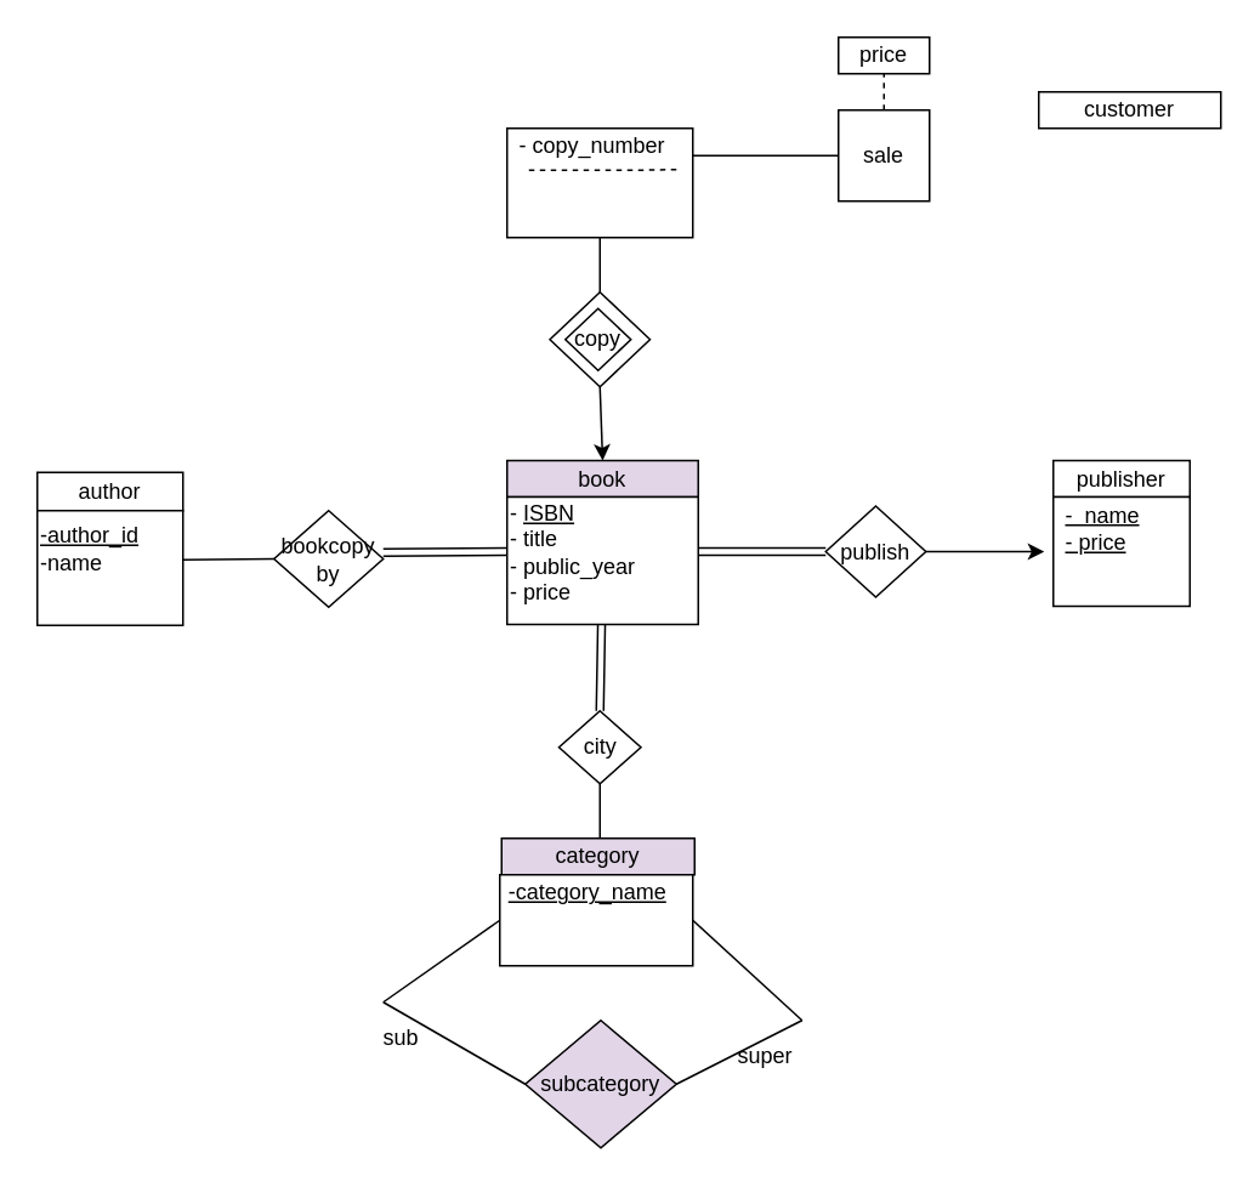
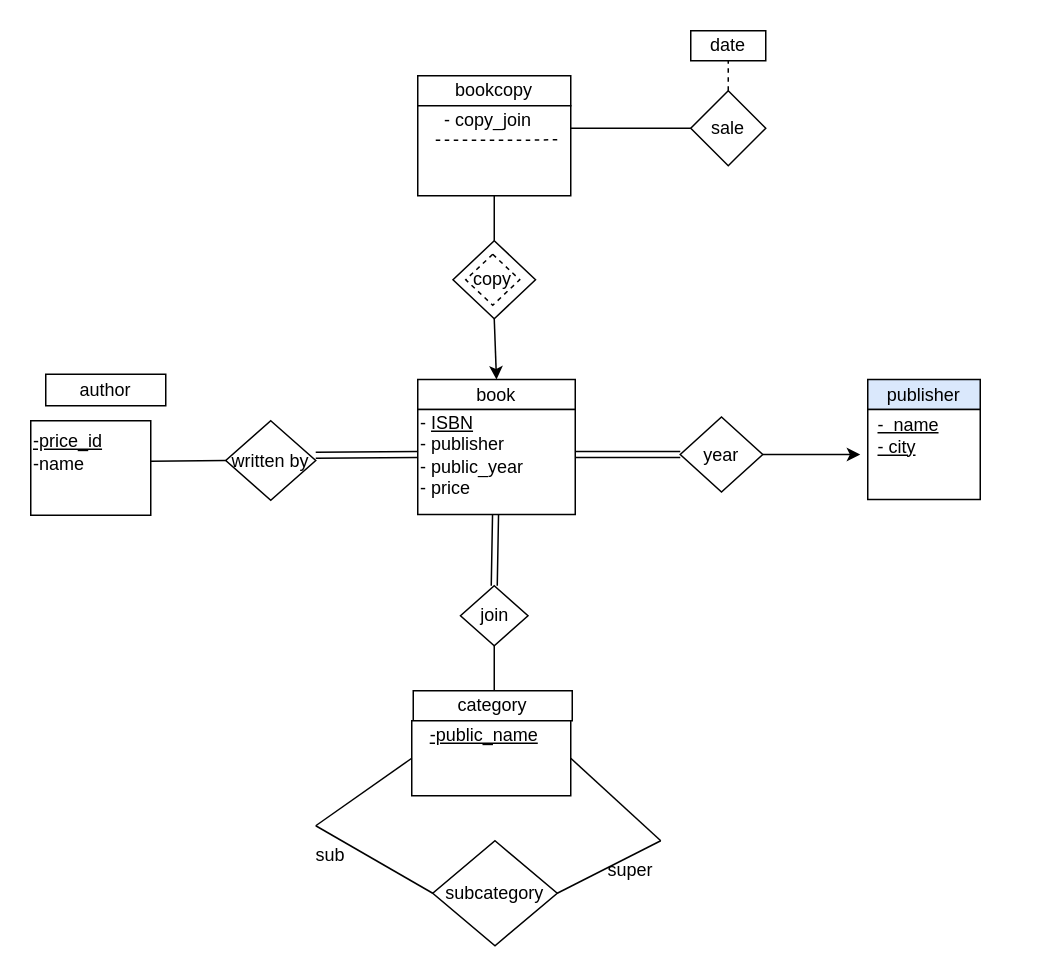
  <mxCell id="0" />
  <mxCell id="1" parent="0" />
+ <mxCell id="2" value="bookcopy" style="rounded=0;whiteSpace=wrap;html=1;" vertex="1" parent="1"><mxGeometry x="278" y="50" width="102" height="20" as="geometry" /></mxCell>
  <mxCell id="3" value="" style="rounded=0;whiteSpace=wrap;html=1;" vertex="1" parent="1"><mxGeometry x="278" y="70" width="102" height="60" as="geometry" /></mxCell>
- <mxCell id="4" value="- copy_number" style="text;html=1;strokeColor=none;fillColor=none;align=center;verticalAlign=middle;whiteSpace=wrap;rounded=0;" vertex="1" parent="1"><mxGeometry x="275" y="70" width="100" height="20" as="geometry" /></mxCell>
+ <mxCell id="4" value="- copy_join" style="text;html=1;strokeColor=none;fillColor=none;align=center;verticalAlign=middle;whiteSpace=wrap;rounded=0;" vertex="1" parent="1"><mxGeometry x="275" y="70" width="100" height="20" as="geometry" /></mxCell>
  <mxCell id="5" value="" style="endArrow=none;dashed=1;html=1;entryX=0.962;entryY=1.13;entryDx=0;entryDy=0;entryPerimeter=0;" edge="1" parent="1" target="4"><mxGeometry width="50" height="50" relative="1" as="geometry"><mxPoint x="290" y="93" as="sourcePoint" /><mxPoint x="340" y="45" as="targetPoint" /><Array as="points"><mxPoint x="350" y="93" /></Array></mxGeometry></mxCell>
- <mxCell id="6" value="customer" style="rounded=0;whiteSpace=wrap;html=1;" vertex="1" parent="1"><mxGeometry x="570" y="50" width="100" height="20" as="geometry" /></mxCell>
- <mxCell id="7" value="sale" style="whiteSpace=wrap;html=1;rounded=0;" vertex="1" parent="1"><mxGeometry x="460" y="60" width="50" height="50" as="geometry" /></mxCell>
+ <mxCell id="7" value="sale" style="rhombus;whiteSpace=wrap;html=1;" vertex="1" parent="1"><mxGeometry x="460" y="60" width="50" height="50" as="geometry" /></mxCell>
  <mxCell id="8" value="" style="endArrow=none;html=1;exitX=1;exitY=0.25;exitDx=0;exitDy=0;entryX=0;entryY=0.5;entryDx=0;entryDy=0;" edge="1" parent="1" source="3" target="7"><mxGeometry width="50" height="50" relative="1" as="geometry"><mxPoint x="380" y="110" as="sourcePoint" /><mxPoint x="430" y="60" as="targetPoint" /></mxGeometry></mxCell>
  <mxCell id="9" value="" style="endArrow=none;dashed=1;html=1;exitX=0.5;exitY=0;exitDx=0;exitDy=0;" edge="1" parent="1" source="7"><mxGeometry width="50" height="50" relative="1" as="geometry"><mxPoint x="500" y="60" as="sourcePoint" /><mxPoint x="485" y="40" as="targetPoint" /></mxGeometry></mxCell>
- <mxCell id="10" value="price" style="rounded=0;whiteSpace=wrap;html=1;" vertex="1" parent="1"><mxGeometry x="460" y="20" width="50" height="20" as="geometry" /></mxCell>
+ <mxCell id="10" value="date" style="rounded=0;whiteSpace=wrap;html=1;" vertex="1" parent="1"><mxGeometry x="460" y="20" width="50" height="20" as="geometry" /></mxCell>
  <mxCell id="11" value="" style="endArrow=none;html=1;entryX=0.5;entryY=1;entryDx=0;entryDy=0;exitX=0.5;exitY=0;exitDx=0;exitDy=0;" edge="1" parent="1" source="12" target="3"><mxGeometry width="50" height="50" relative="1" as="geometry"><mxPoint x="329" y="150" as="sourcePoint" /><mxPoint x="360" y="120" as="targetPoint" /></mxGeometry></mxCell>
  <mxCell id="12" value="" style="rhombus;whiteSpace=wrap;html=1;" vertex="1" parent="1"><mxGeometry x="301.5" y="160" width="55" height="52" as="geometry" /></mxCell>
- <mxCell id="13" value="book" style="rounded=0;whiteSpace=wrap;html=1;fillColor=#e1d5e7;" vertex="1" parent="1"><mxGeometry x="278" y="252.5" width="105" height="20" as="geometry" /></mxCell>
+ <mxCell id="13" value="book" style="rounded=0;whiteSpace=wrap;html=1;" vertex="1" parent="1"><mxGeometry x="278" y="252.5" width="105" height="20" as="geometry" /></mxCell>
  <mxCell id="14" value="" style="rounded=0;whiteSpace=wrap;html=1;" vertex="1" parent="1"><mxGeometry x="278" y="272.5" width="105" height="70" as="geometry" /></mxCell>
- <mxCell id="15" value="- &lt;u&gt;ISBN&lt;/u&gt;&lt;br&gt;- title&lt;br&gt;- public_year&lt;br&gt;- price" style="text;html=1;strokeColor=none;fillColor=none;align=left;verticalAlign=middle;whiteSpace=wrap;rounded=0;" vertex="1" parent="1"><mxGeometry x="278" y="272.5" width="105" height="60" as="geometry" /></mxCell>
+ <mxCell id="15" value="- &lt;u&gt;ISBN&lt;/u&gt;&lt;br&gt;- publisher&lt;br&gt;- public_year&lt;br&gt;- price" style="text;html=1;strokeColor=none;fillColor=none;align=left;verticalAlign=middle;whiteSpace=wrap;rounded=0;" vertex="1" parent="1"><mxGeometry x="278" y="272.5" width="105" height="60" as="geometry" /></mxCell>
  <mxCell id="16" value="" style="shape=link;html=1;exitX=1;exitY=0.5;exitDx=0;exitDy=0;" edge="1" source="15" parent="1"><mxGeometry width="50" height="50" relative="1" as="geometry"><mxPoint x="443" y="332.5" as="sourcePoint" /><mxPoint x="453" y="302.5" as="targetPoint" /></mxGeometry></mxCell>
- <mxCell id="17" value="publish" style="rhombus;whiteSpace=wrap;html=1;" vertex="1" parent="1"><mxGeometry x="453" y="277.5" width="55" height="50" as="geometry" /></mxCell>
+ <mxCell id="17" value="year" style="rhombus;whiteSpace=wrap;html=1;" vertex="1" parent="1"><mxGeometry x="453" y="277.5" width="55" height="50" as="geometry" /></mxCell>
  <mxCell id="18" value="" style="endArrow=classic;html=1;exitX=1;exitY=0.5;exitDx=0;exitDy=0;" edge="1" source="17" parent="1"><mxGeometry width="50" height="50" relative="1" as="geometry"><mxPoint x="543" y="332.5" as="sourcePoint" /><mxPoint x="573" y="302.5" as="targetPoint" /></mxGeometry></mxCell>
- <mxCell id="19" value="publisher" style="rounded=0;whiteSpace=wrap;html=1;" vertex="1" parent="1"><mxGeometry x="578" y="252.5" width="75" height="20" as="geometry" /></mxCell>
+ <mxCell id="19" value="publisher" style="rounded=0;whiteSpace=wrap;html=1;fillColor=#dae8fc;" vertex="1" parent="1"><mxGeometry x="578" y="252.5" width="75" height="20" as="geometry" /></mxCell>
  <mxCell id="20" value="" style="rounded=0;whiteSpace=wrap;html=1;" vertex="1" parent="1"><mxGeometry x="578" y="272.5" width="75" height="60" as="geometry" /></mxCell>
- <mxCell id="21" value="&lt;u&gt;-&amp;nbsp; name&lt;br&gt;- price&lt;/u&gt;" style="text;html=1;strokeColor=none;fillColor=none;align=left;verticalAlign=middle;whiteSpace=wrap;rounded=0;" vertex="1" parent="1"><mxGeometry x="583" y="272.5" width="70" height="35" as="geometry" /></mxCell>
+ <mxCell id="21" value="&lt;u&gt;-&amp;nbsp; name&lt;br&gt;- city&lt;/u&gt;" style="text;html=1;strokeColor=none;fillColor=none;align=left;verticalAlign=middle;whiteSpace=wrap;rounded=0;" vertex="1" parent="1"><mxGeometry x="583" y="272.5" width="70" height="35" as="geometry" /></mxCell>
  <mxCell id="22" value="" style="endArrow=classic;html=1;exitX=0.5;exitY=1;exitDx=0;exitDy=0;entryX=0.5;entryY=0;entryDx=0;entryDy=0;" edge="1" parent="1" source="12" target="13"><mxGeometry width="50" height="50" relative="1" as="geometry"><mxPoint x="360" y="220" as="sourcePoint" /><mxPoint x="410" y="170" as="targetPoint" /></mxGeometry></mxCell>
- <mxCell id="23" value="copy" style="rhombus;whiteSpace=wrap;html=1;" vertex="1" parent="1"><mxGeometry x="310" y="169" width="36" height="34" as="geometry" /></mxCell>
+ <mxCell id="23" value="copy" style="rhombus;whiteSpace=wrap;html=1;dashed=1;" vertex="1" parent="1"><mxGeometry x="310" y="169" width="36" height="34" as="geometry" /></mxCell>
  <mxCell id="24" value="" style="shape=link;html=1;entryX=0;entryY=0.5;entryDx=0;entryDy=0;" edge="1" parent="1" target="15"><mxGeometry width="50" height="50" relative="1" as="geometry"><mxPoint x="210" y="303" as="sourcePoint" /><mxPoint x="260" y="270" as="targetPoint" /></mxGeometry></mxCell>
- <mxCell id="25" value="bookcopy by" style="rhombus;whiteSpace=wrap;html=1;" vertex="1" parent="1"><mxGeometry x="150" y="280" width="60" height="53" as="geometry" /></mxCell>
+ <mxCell id="25" value="written by" style="rhombus;whiteSpace=wrap;html=1;" vertex="1" parent="1"><mxGeometry x="150" y="280" width="60" height="53" as="geometry" /></mxCell>
  <mxCell id="26" value="" style="endArrow=none;html=1;entryX=0;entryY=0.5;entryDx=0;entryDy=0;" edge="1" parent="1" target="25"><mxGeometry width="50" height="50" relative="1" as="geometry"><mxPoint x="100" y="307" as="sourcePoint" /><mxPoint x="130" y="290" as="targetPoint" /></mxGeometry></mxCell>
- <mxCell id="27" value="author" style="rounded=0;whiteSpace=wrap;html=1;" vertex="1" parent="1"><mxGeometry x="20" y="259" width="80" height="21" as="geometry" /></mxCell>
+ <mxCell id="27" value="author" style="rounded=0;whiteSpace=wrap;html=1;" vertex="1" parent="1"><mxGeometry x="30" y="249" width="80" height="21" as="geometry" /></mxCell>
  <mxCell id="28" value="" style="rounded=0;whiteSpace=wrap;html=1;" vertex="1" parent="1"><mxGeometry x="20" y="280" width="80" height="63" as="geometry" /></mxCell>
- <mxCell id="29" value="&lt;u&gt;-author_id&lt;/u&gt;&lt;br&gt;-name" style="text;html=1;strokeColor=none;fillColor=none;align=left;verticalAlign=middle;whiteSpace=wrap;rounded=0;" vertex="1" parent="1"><mxGeometry x="20" y="280" width="70" height="42" as="geometry" /></mxCell>
+ <mxCell id="29" value="&lt;u&gt;-price_id&lt;/u&gt;&lt;br&gt;-name" style="text;html=1;strokeColor=none;fillColor=none;align=left;verticalAlign=middle;whiteSpace=wrap;rounded=0;" vertex="1" parent="1"><mxGeometry x="20" y="280" width="70" height="42" as="geometry" /></mxCell>
  <mxCell id="30" value="" style="shape=link;html=1;exitX=0.5;exitY=0;exitDx=0;exitDy=0;" edge="1" parent="1" source="31" target="14"><mxGeometry width="50" height="50" relative="1" as="geometry"><mxPoint x="331" y="390" as="sourcePoint" /><mxPoint x="350" y="360" as="targetPoint" /></mxGeometry></mxCell>
- <mxCell id="31" value="city" style="rhombus;whiteSpace=wrap;html=1;" vertex="1" parent="1"><mxGeometry x="306.5" y="390" width="45" height="40" as="geometry" /></mxCell>
+ <mxCell id="31" value="join" style="rhombus;whiteSpace=wrap;html=1;" vertex="1" parent="1"><mxGeometry x="306.5" y="390" width="45" height="40" as="geometry" /></mxCell>
  <mxCell id="32" value="" style="endArrow=none;html=1;entryX=0.5;entryY=1;entryDx=0;entryDy=0;" edge="1" parent="1" target="31"><mxGeometry width="50" height="50" relative="1" as="geometry"><mxPoint x="329" y="460" as="sourcePoint" /><mxPoint x="350" y="440" as="targetPoint" /></mxGeometry></mxCell>
- <mxCell id="33" value="category" style="rounded=0;whiteSpace=wrap;html=1;fillColor=#e1d5e7;" vertex="1" parent="1"><mxGeometry x="275" y="460" width="106" height="20" as="geometry" /></mxCell>
+ <mxCell id="33" value="category" style="rounded=0;whiteSpace=wrap;html=1;" vertex="1" parent="1"><mxGeometry x="275" y="460" width="106" height="20" as="geometry" /></mxCell>
  <mxCell id="34" value="" style="rounded=0;whiteSpace=wrap;html=1;" vertex="1" parent="1"><mxGeometry x="274" y="480" width="106" height="50" as="geometry" /></mxCell>
- <mxCell id="35" value="&lt;u&gt;-category_name&lt;/u&gt;" style="text;html=1;strokeColor=none;fillColor=none;align=center;verticalAlign=middle;whiteSpace=wrap;rounded=0;" vertex="1" parent="1"><mxGeometry x="270" y="480" width="105" height="20" as="geometry" /></mxCell>
+ <mxCell id="35" value="&lt;u&gt;-public_name&lt;/u&gt;" style="text;html=1;strokeColor=none;fillColor=none;align=center;verticalAlign=middle;whiteSpace=wrap;rounded=0;" vertex="1" parent="1"><mxGeometry x="270" y="480" width="105" height="20" as="geometry" /></mxCell>
  <mxCell id="36" value="" style="endArrow=none;html=1;exitX=1;exitY=0.5;exitDx=0;exitDy=0;" edge="1" parent="1" source="34"><mxGeometry width="50" height="50" relative="1" as="geometry"><mxPoint x="410" y="550" as="sourcePoint" /><mxPoint x="440" y="560" as="targetPoint" /></mxGeometry></mxCell>
- <mxCell id="37" value="subcategory" style="rhombus;whiteSpace=wrap;html=1;fillColor=#e1d5e7;" vertex="1" parent="1"><mxGeometry x="288" y="560" width="83" height="70" as="geometry" /></mxCell>
+ <mxCell id="37" value="subcategory" style="rhombus;whiteSpace=wrap;html=1;" vertex="1" parent="1"><mxGeometry x="288" y="560" width="83" height="70" as="geometry" /></mxCell>
  <mxCell id="38" value="" style="endArrow=none;html=1;exitX=1;exitY=0.5;exitDx=0;exitDy=0;" edge="1" parent="1" source="37"><mxGeometry width="50" height="50" relative="1" as="geometry"><mxPoint x="390" y="610" as="sourcePoint" /><mxPoint x="440" y="560" as="targetPoint" /></mxGeometry></mxCell>
  <mxCell id="39" value="" style="endArrow=none;html=1;entryX=0;entryY=0.5;entryDx=0;entryDy=0;" edge="1" parent="1" target="34"><mxGeometry width="50" height="50" relative="1" as="geometry"><mxPoint x="210" y="550" as="sourcePoint" /><mxPoint x="250" y="510" as="targetPoint" /></mxGeometry></mxCell>
  <mxCell id="40" value="" style="endArrow=none;html=1;exitX=0;exitY=0.5;exitDx=0;exitDy=0;" edge="1" parent="1" source="37"><mxGeometry width="50" height="50" relative="1" as="geometry"><mxPoint x="170" y="620" as="sourcePoint" /><mxPoint x="210" y="550" as="targetPoint" /></mxGeometry></mxCell>
  <mxCell id="41" value="sub" style="text;html=1;strokeColor=none;fillColor=none;align=center;verticalAlign=middle;whiteSpace=wrap;rounded=0;" vertex="1" parent="1"><mxGeometry x="200" y="560" width="40" height="20" as="geometry" /></mxCell>
  <mxCell id="42" value="super" style="text;html=1;strokeColor=none;fillColor=none;align=center;verticalAlign=middle;whiteSpace=wrap;rounded=0;" vertex="1" parent="1"><mxGeometry x="400" y="570" width="40" height="20" as="geometry" /></mxCell>
